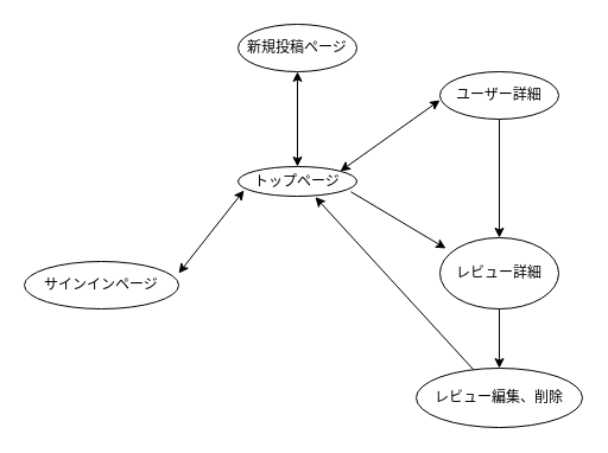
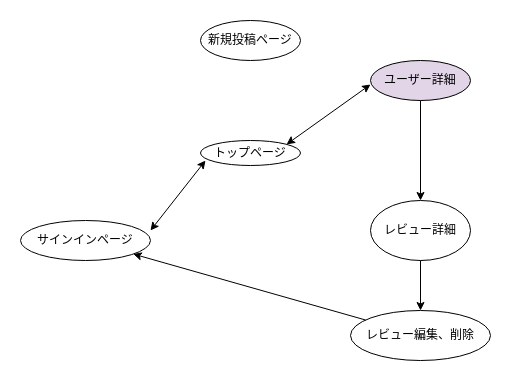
  <mxCell id="0" />
  <mxCell id="1" parent="0" />
  <mxCell id="2" value="トップページ" style="ellipse;whiteSpace=wrap;html=1;align=center;" vertex="1" parent="1"><mxGeometry x="200" y="140" width="100" height="25" as="geometry" /></mxCell>
- <mxCell id="3" value="ユーザー詳細" style="ellipse;whiteSpace=wrap;html=1;align=center;" vertex="1" parent="1"><mxGeometry x="370" y="60" width="100" height="40" as="geometry" /></mxCell>
+ <mxCell id="3" value="ユーザー詳細" style="ellipse;whiteSpace=wrap;html=1;align=center;fillColor=#e1d5e7;" vertex="1" parent="1"><mxGeometry x="370" y="60" width="100" height="40" as="geometry" /></mxCell>
  <mxCell id="4" value="レビュー詳細" style="ellipse;whiteSpace=wrap;html=1;align=center;" vertex="1" parent="1"><mxGeometry x="370" y="200" width="100" height="60" as="geometry" /></mxCell>
  <mxCell id="5" value="新規投稿ページ" style="ellipse;whiteSpace=wrap;html=1;align=center;" vertex="1" parent="1"><mxGeometry x="200" y="20" width="100" height="40" as="geometry" /></mxCell>
  <mxCell id="6" value="サインインページ" style="ellipse;whiteSpace=wrap;html=1;align=center;" vertex="1" parent="1"><mxGeometry x="20" y="220" width="130" height="40" as="geometry" /></mxCell>
  <mxCell id="7" value="レビュー編集、削除" style="ellipse;whiteSpace=wrap;html=1;align=center;" vertex="1" parent="1"><mxGeometry x="350" y="310" width="140" height="50" as="geometry" /></mxCell>
- <mxCell id="8" value="" style="endArrow=classic;html=1;entryX=0.05;entryY=0.15;entryDx=0;entryDy=0;entryPerimeter=0;exitX=0.95;exitY=0.85;exitDx=0;exitDy=0;exitPerimeter=0;" edge="1" parent="1" source="2" target="4"><mxGeometry width="50" height="50" relative="1" as="geometry"><mxPoint x="300" y="280" as="sourcePoint" /><mxPoint x="350" y="230" as="targetPoint" /></mxGeometry></mxCell>
- <mxCell id="9" value="" style="endArrow=classic;html=1;entryX=0.65;entryY=1.025;entryDx=0;entryDy=0;entryPerimeter=0;" edge="1" parent="1" source="7" target="2"><mxGeometry width="50" height="50" relative="1" as="geometry"><mxPoint x="300" y="280" as="sourcePoint" /><mxPoint x="260" y="190" as="targetPoint" /></mxGeometry></mxCell>
+ <mxCell id="9" value="" style="endArrow=classic;html=1;" edge="1" parent="1" source="7" target="6"><mxGeometry width="50" height="50" relative="1" as="geometry"><mxPoint x="300" y="280" as="sourcePoint" /><mxPoint x="260" y="190" as="targetPoint" /></mxGeometry></mxCell>
  <mxCell id="10" value="" style="endArrow=classic;html=1;entryX=0.5;entryY=0;entryDx=0;entryDy=0;exitX=0.5;exitY=1;exitDx=0;exitDy=0;" edge="1" parent="1" source="4" target="7"><mxGeometry width="50" height="50" relative="1" as="geometry"><mxPoint x="300" y="280" as="sourcePoint" /><mxPoint x="350" y="230" as="targetPoint" /></mxGeometry></mxCell>
  <mxCell id="11" value="" style="endArrow=classic;startArrow=classic;html=1;exitX=1;exitY=0.25;exitDx=0;exitDy=0;exitPerimeter=0;entryX=0.05;entryY=0.8;entryDx=0;entryDy=0;entryPerimeter=0;" edge="1" parent="1" source="6" target="2"><mxGeometry width="50" height="50" relative="1" as="geometry"><mxPoint x="160" y="220" as="sourcePoint" /><mxPoint x="210" y="170" as="targetPoint" /></mxGeometry></mxCell>
- <mxCell id="12" value="" style="endArrow=classic;startArrow=classic;html=1;entryX=0.5;entryY=1;entryDx=0;entryDy=0;exitX=0.5;exitY=0;exitDx=0;exitDy=0;" edge="1" parent="1" source="2" target="5"><mxGeometry width="50" height="50" relative="1" as="geometry"><mxPoint x="300" y="280" as="sourcePoint" /><mxPoint x="350" y="230" as="targetPoint" /><Array as="points" /></mxGeometry></mxCell>
  <mxCell id="13" value="" style="endArrow=classic;startArrow=classic;html=1;entryX=1;entryY=0;entryDx=0;entryDy=0;" edge="1" parent="1" target="2"><mxGeometry width="50" height="50" relative="1" as="geometry"><mxPoint x="370" y="84" as="sourcePoint" /><mxPoint x="350" y="230" as="targetPoint" /><Array as="points" /></mxGeometry></mxCell>
  <mxCell id="14" value="" style="endArrow=classic;html=1;exitX=0.5;exitY=1;exitDx=0;exitDy=0;entryX=0.5;entryY=0;entryDx=0;entryDy=0;" edge="1" parent="1" source="3" target="4"><mxGeometry width="50" height="50" relative="1" as="geometry"><mxPoint x="300" y="280" as="sourcePoint" /><mxPoint x="350" y="230" as="targetPoint" /></mxGeometry></mxCell>
